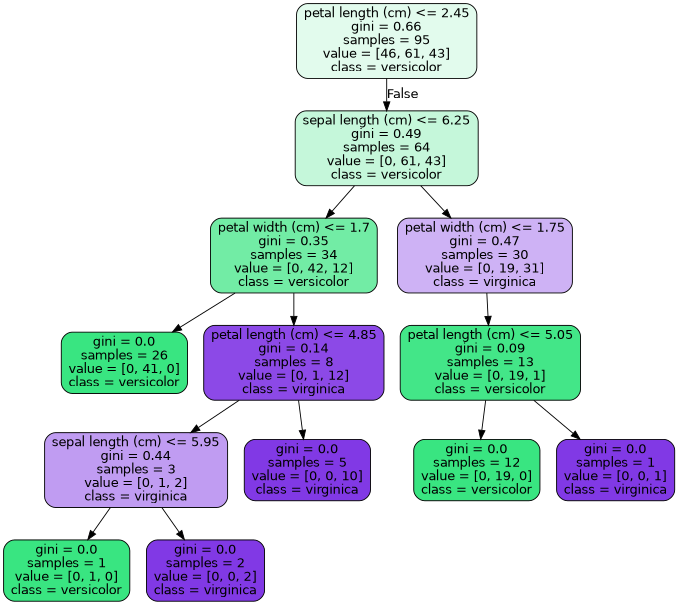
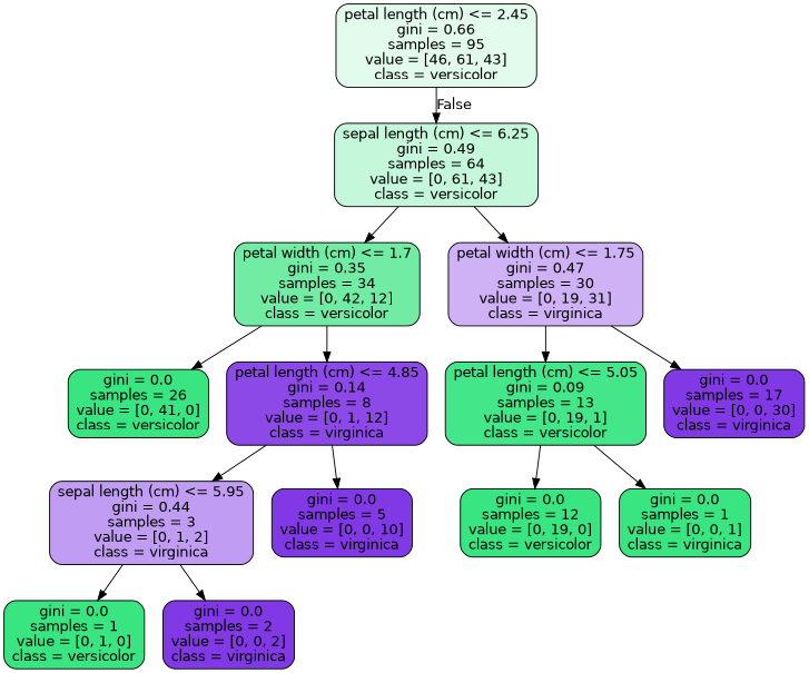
  digraph {
    node [color=black fillcolor="#8139e5" fontname=helvetica shape=box style="filled, rounded"]
    edge [fontname=helvetica]
    n1 [fillcolor="#e2fbed" label="petal length (cm) <= 2.45\ngini = 0.66\nsamples = 95\nvalue = [46, 61, 43]\nclass = versicolor"]
    n2 [fillcolor="#c5f7da" label="sepal length (cm) <= 6.25\ngini = 0.49\nsamples = 64\nvalue = [0, 61, 43]\nclass = versicolor"]
    n3 [fillcolor="#72eca5" label="petal width (cm) <= 1.7\ngini = 0.35\nsamples = 34\nvalue = [0, 42, 12]\nclass = versicolor"]
    n4 [fillcolor="#ceb2f5" label="petal width (cm) <= 1.75\ngini = 0.47\nsamples = 30\nvalue = [0, 19, 31]\nclass = virginica"]
    n5 [fillcolor="#39e581" label="gini = 0.0\nsamples = 26\nvalue = [0, 41, 0]\nclass = versicolor"]
    n6 [fillcolor="#8c49e7" label="petal length (cm) <= 4.85\ngini = 0.14\nsamples = 8\nvalue = [0, 1, 12]\nclass = virginica"]
    n7 [fillcolor="#43e688" label="petal length (cm) <= 5.05\ngini = 0.09\nsamples = 13\nvalue = [0, 19, 1]\nclass = versicolor"]
+   n8 [label="gini = 0.0\nsamples = 17\nvalue = [0, 0, 30]\nclass = virginica"]
    n9 [fillcolor="#c09cf2" label="sepal length (cm) <= 5.95\ngini = 0.44\nsamples = 3\nvalue = [0, 1, 2]\nclass = virginica"]
    n10 [label="gini = 0.0\nsamples = 5\nvalue = [0, 0, 10]\nclass = virginica"]
    n11 [fillcolor="#39e581" label="gini = 0.0\nsamples = 1\nvalue = [0, 1, 0]\nclass = versicolor"]
    n12 [label="gini = 0.0\nsamples = 2\nvalue = [0, 0, 2]\nclass = virginica"]
    n13 [fillcolor="#39e581" label="gini = 0.0\nsamples = 12\nvalue = [0, 19, 0]\nclass = versicolor"]
-   n14 [label="gini = 0.0\nsamples = 1\nvalue = [0, 0, 1]\nclass = virginica"]
+   n14 [fillcolor="#39e581" label="gini = 0.0\nsamples = 1\nvalue = [0, 0, 1]\nclass = virginica"]
    n1 -> n2 [headlabel=False labelangle=-45 labeldistance=2.5]
    n2 -> n3
    n2 -> n4
    n3 -> n5
    n3 -> n6
    n4 -> n7
+   n4 -> n8
    n6 -> n9
    n6 -> n10
    n7 -> n13
    n7 -> n14
    n9 -> n11
    n9 -> n12
  }
